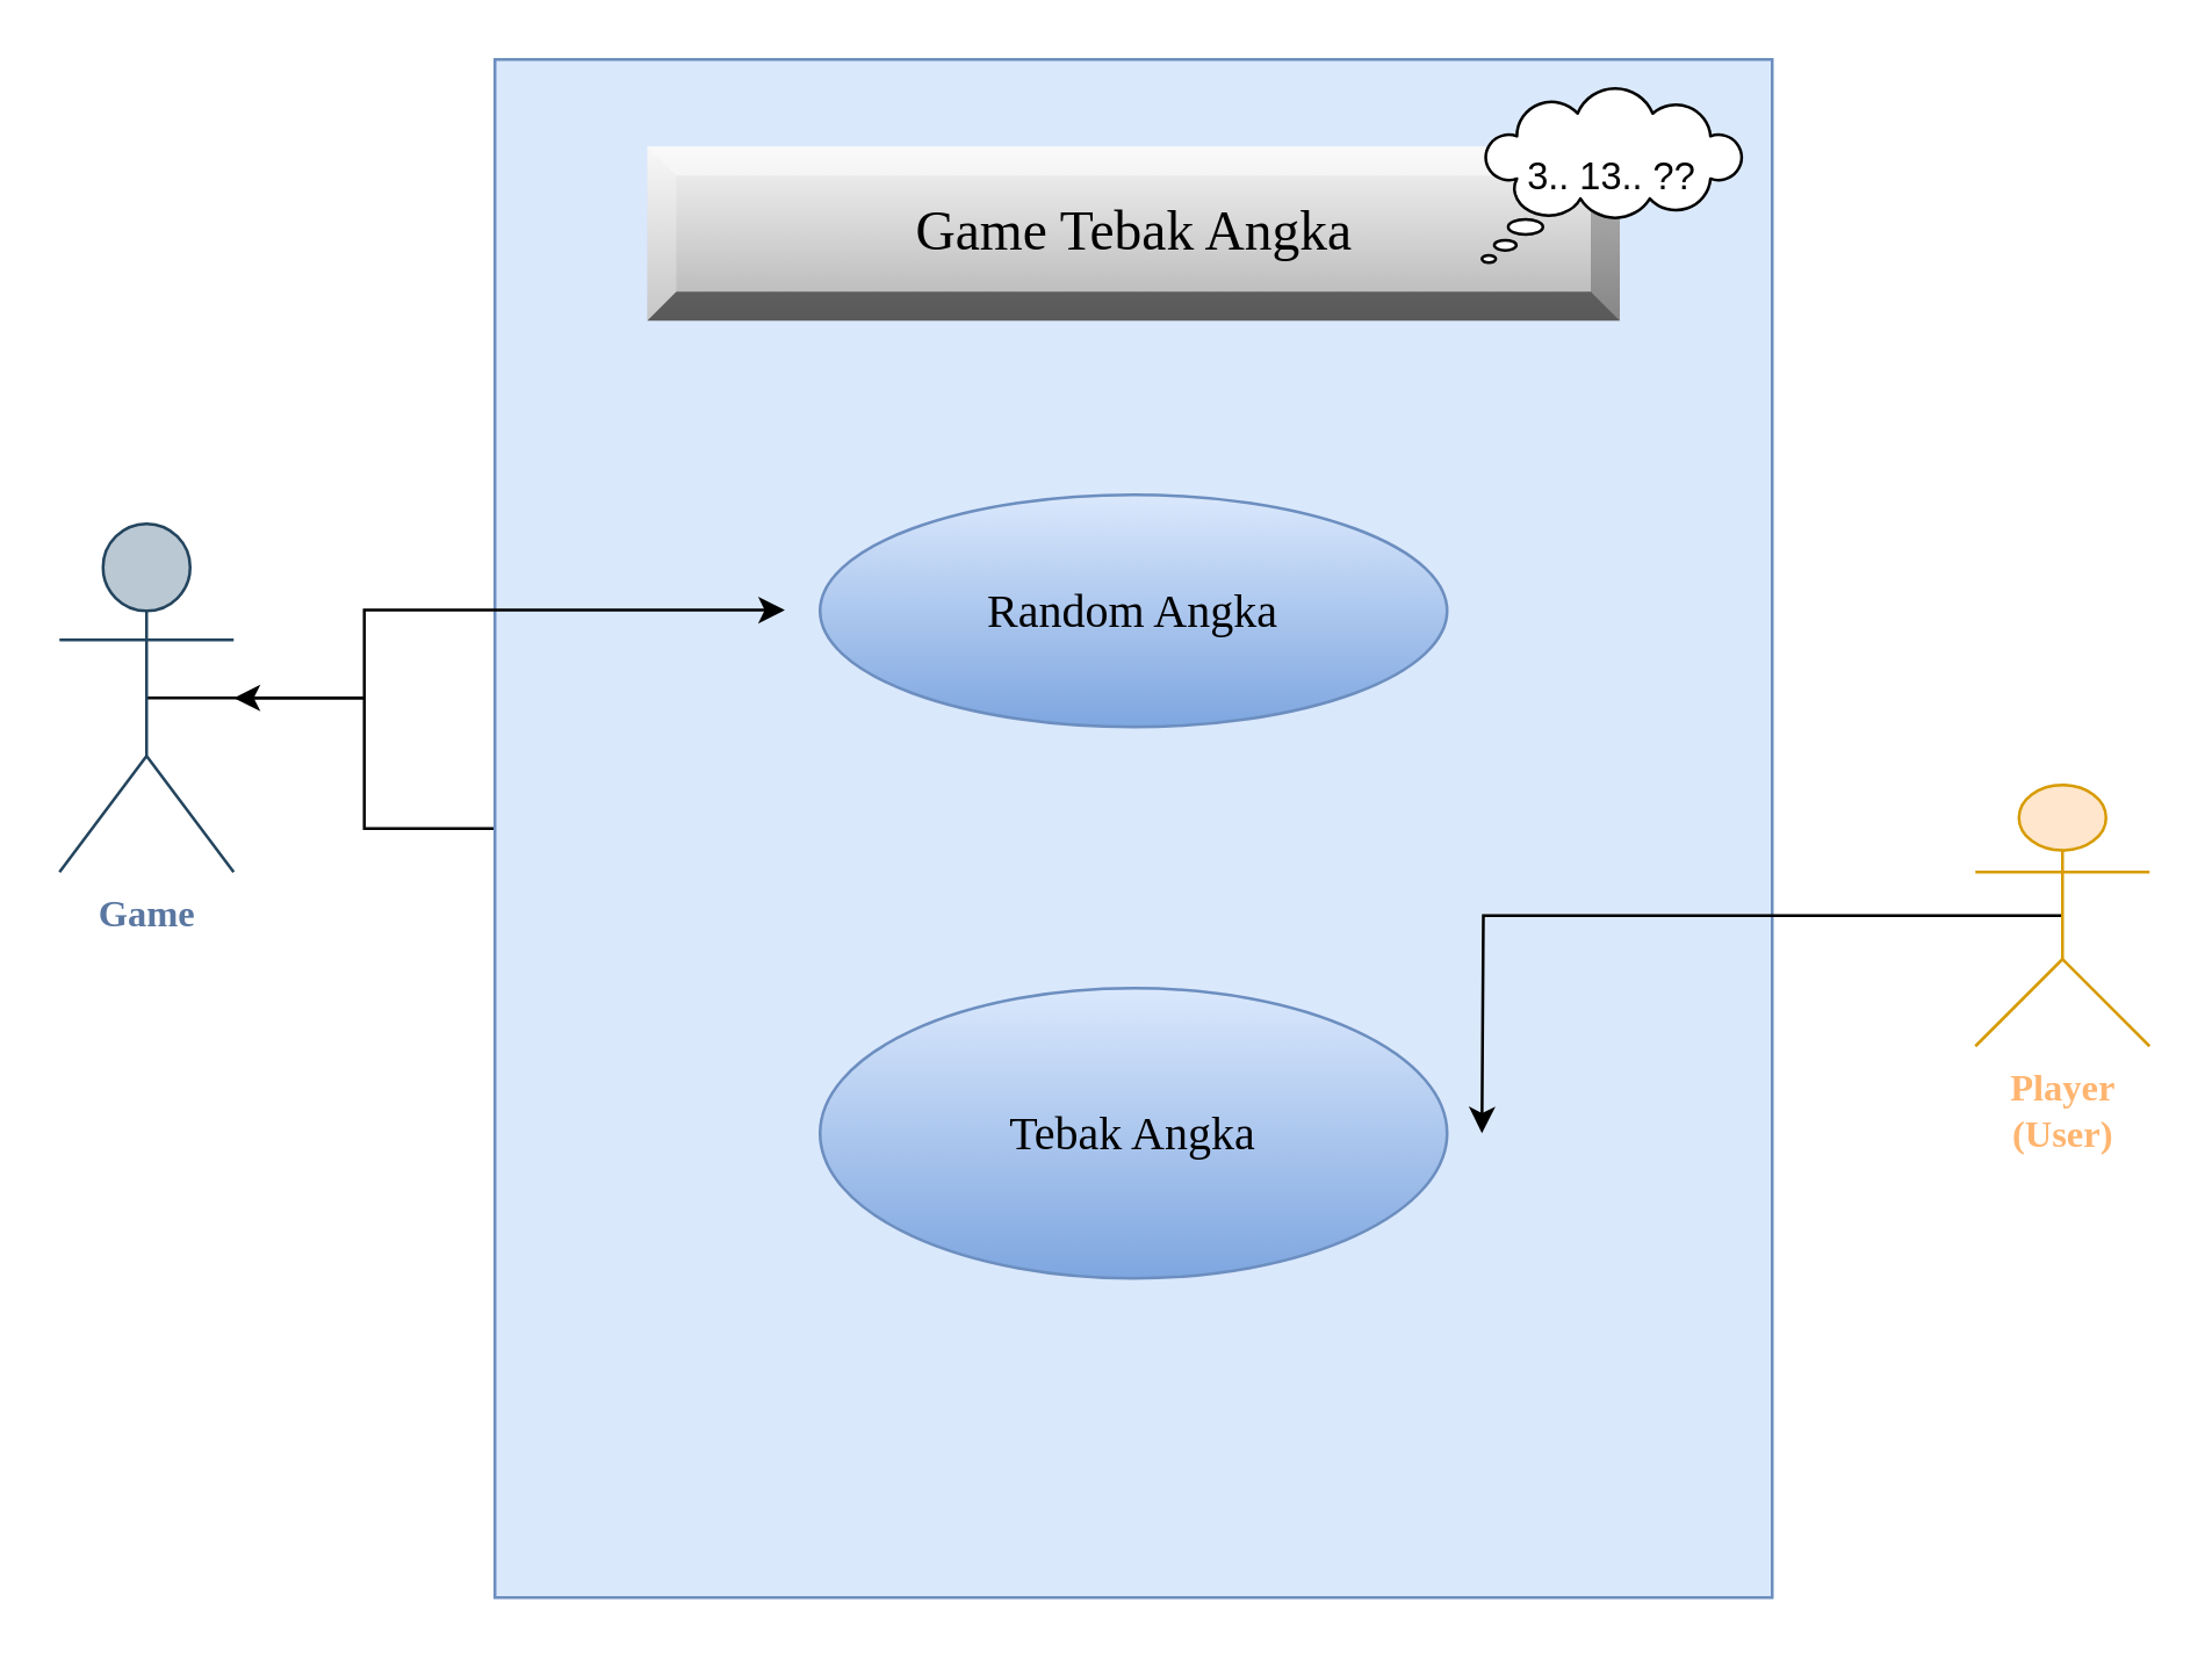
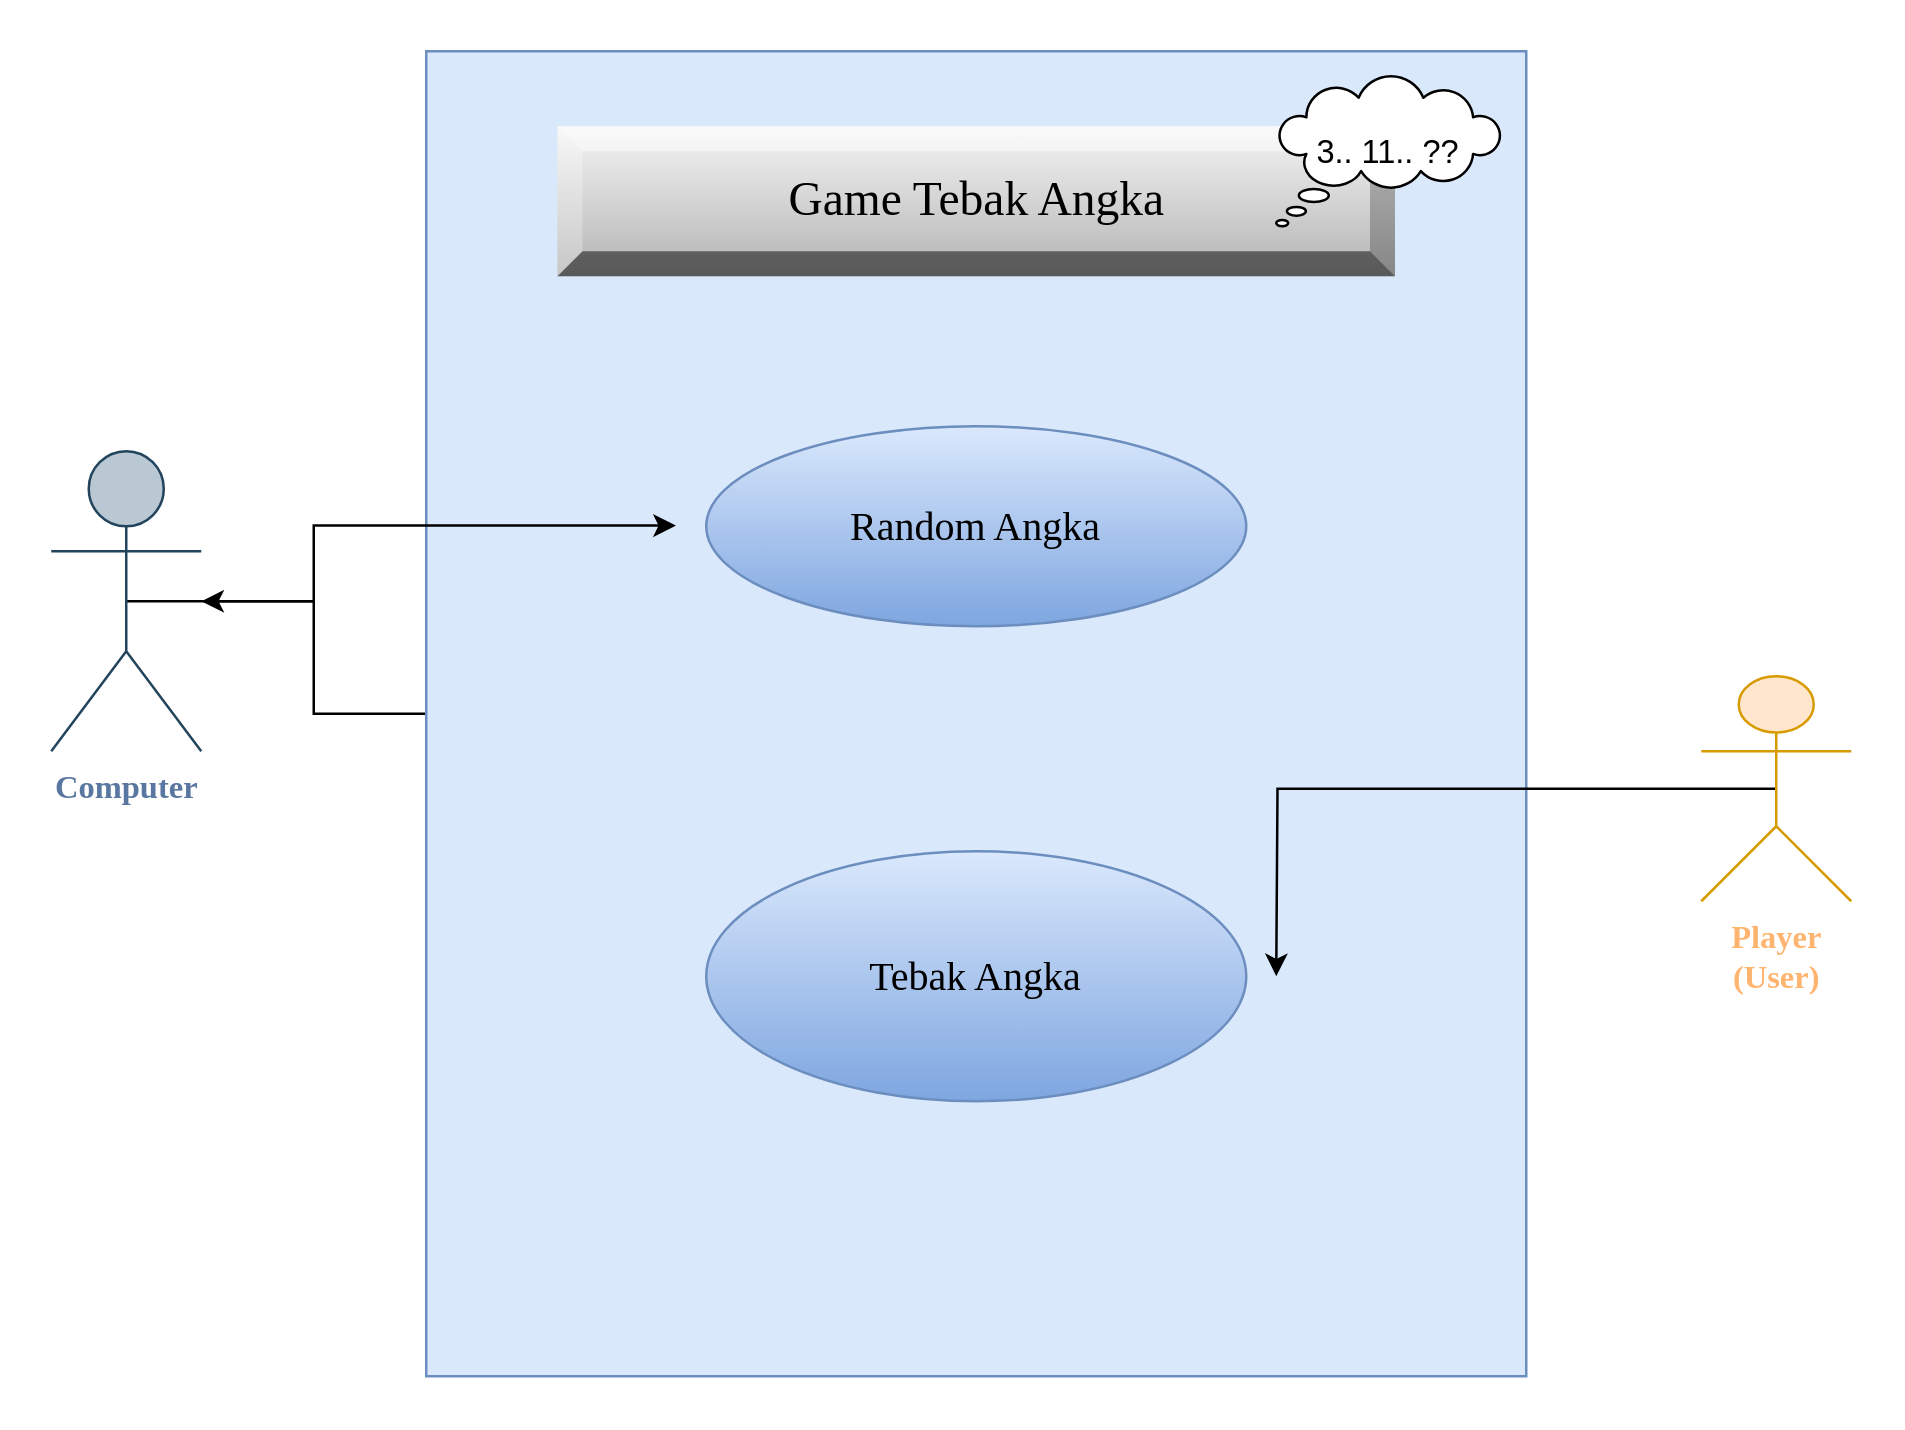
  <mxCell id="0" />
  <mxCell id="1" parent="0" />
  <mxCell id="2" value="" style="edgeStyle=orthogonalEdgeStyle;rounded=0;orthogonalLoop=1;jettySize=auto;html=1;" edge="1" parent="1" source="3" target="6"><mxGeometry relative="1" as="geometry" /></mxCell>
  <mxCell id="3" value="" style="verticalLabelPosition=bottom;verticalAlign=top;html=1;shape=mxgraph.basic.rect;fillColor2=none;strokeWidth=1;size=20;indent=5;fillColor=#dae8fc;strokeColor=#6c8ebf;" vertex="1" parent="1"><mxGeometry x="170" y="20" width="440" height="530" as="geometry" /></mxCell>
  <mxCell id="4" value="Random Angka" style="ellipse;whiteSpace=wrap;html=1;fontFamily=Comic Sans MS;fillColor=#dae8fc;strokeColor=#6c8ebf;gradientColor=#7ea6e0;fontSize=16;" vertex="1" parent="1"><mxGeometry x="282" y="170" width="216" height="80" as="geometry" /></mxCell>
  <mxCell id="5" style="edgeStyle=orthogonalEdgeStyle;rounded=0;orthogonalLoop=1;jettySize=auto;html=1;exitX=0.5;exitY=0.5;exitDx=0;exitDy=0;exitPerimeter=0;entryX=0.227;entryY=0.358;entryDx=0;entryDy=0;entryPerimeter=0;" edge="1" parent="1" source="6" target="3"><mxGeometry relative="1" as="geometry" /></mxCell>
- <mxCell id="6" value="&lt;font color=&quot;#5a77a1&quot; face=&quot;Comic Sans MS&quot; style=&quot;font-size: 13px;&quot;&gt;&lt;b style=&quot;font-size: 13px;&quot;&gt;Game&lt;/b&gt;&lt;/font&gt;" style="shape=umlActor;verticalLabelPosition=bottom;verticalAlign=top;html=1;fillColor=#bac8d3;strokeColor=#23445d;fontSize=13;" vertex="1" parent="1"><mxGeometry x="20" y="180" width="60" height="120" as="geometry" /></mxCell>
+ <mxCell id="6" value="&lt;font color=&quot;#5a77a1&quot; face=&quot;Comic Sans MS&quot; style=&quot;font-size: 13px;&quot;&gt;&lt;b style=&quot;font-size: 13px;&quot;&gt;Computer&lt;/b&gt;&lt;/font&gt;" style="shape=umlActor;verticalLabelPosition=bottom;verticalAlign=top;html=1;fillColor=#bac8d3;strokeColor=#23445d;fontSize=13;" vertex="1" parent="1"><mxGeometry x="20" y="180" width="60" height="120" as="geometry" /></mxCell>
  <mxCell id="7" value="Tebak Angka" style="ellipse;whiteSpace=wrap;html=1;fillColor=#dae8fc;strokeColor=#6c8ebf;gradientColor=#7ea6e0;fontFamily=Comic Sans MS;labelBorderColor=none;fontSize=16;" vertex="1" parent="1"><mxGeometry x="282" y="340" width="216" height="100" as="geometry" /></mxCell>
  <mxCell id="8" style="edgeStyle=orthogonalEdgeStyle;rounded=0;orthogonalLoop=1;jettySize=auto;html=1;exitX=0.5;exitY=0.5;exitDx=0;exitDy=0;exitPerimeter=0;" edge="1" parent="1" source="9"><mxGeometry relative="1" as="geometry"><mxPoint x="510" y="390" as="targetPoint" /></mxGeometry></mxCell>
  <mxCell id="9" value="&lt;font style=&quot;font-size: 13px;&quot;&gt;Player&lt;br&gt;(User)&lt;/font&gt;" style="shape=umlActor;verticalLabelPosition=bottom;verticalAlign=top;html=1;fillColor=#ffe6cc;strokeColor=#d79b00;fontColor=#FFB570;fontFamily=Comic Sans MS;fontStyle=1" vertex="1" parent="1"><mxGeometry x="680" y="270" width="60" height="90" as="geometry" /></mxCell>
  <mxCell id="10" value="Game Tebak Angka" style="labelPosition=center;verticalLabelPosition=middle;align=center;html=1;shape=mxgraph.basic.shaded_button;dx=10;fillColor=#f5f5f5;strokeColor=#666666;whiteSpace=wrap;fontFamily=Comic Sans MS;fontStyle=0;fontSize=19;gradientColor=#b3b3b3;" vertex="1" parent="1"><mxGeometry x="222.5" y="50" width="335" height="60" as="geometry" /></mxCell>
- <mxCell id="11" value="&lt;font style=&quot;font-size: 13px;&quot;&gt;3.. 13.. ??&lt;/font&gt;" style="whiteSpace=wrap;html=1;shape=mxgraph.basic.cloud_callout" vertex="1" parent="1"><mxGeometry x="510" y="30" width="90" height="60" as="geometry" /></mxCell>
+ <mxCell id="11" value="&lt;font style=&quot;font-size: 13px;&quot;&gt;3.. 11.. ??&lt;/font&gt;" style="whiteSpace=wrap;html=1;shape=mxgraph.basic.cloud_callout" vertex="1" parent="1"><mxGeometry x="510" y="30" width="90" height="60" as="geometry" /></mxCell>
